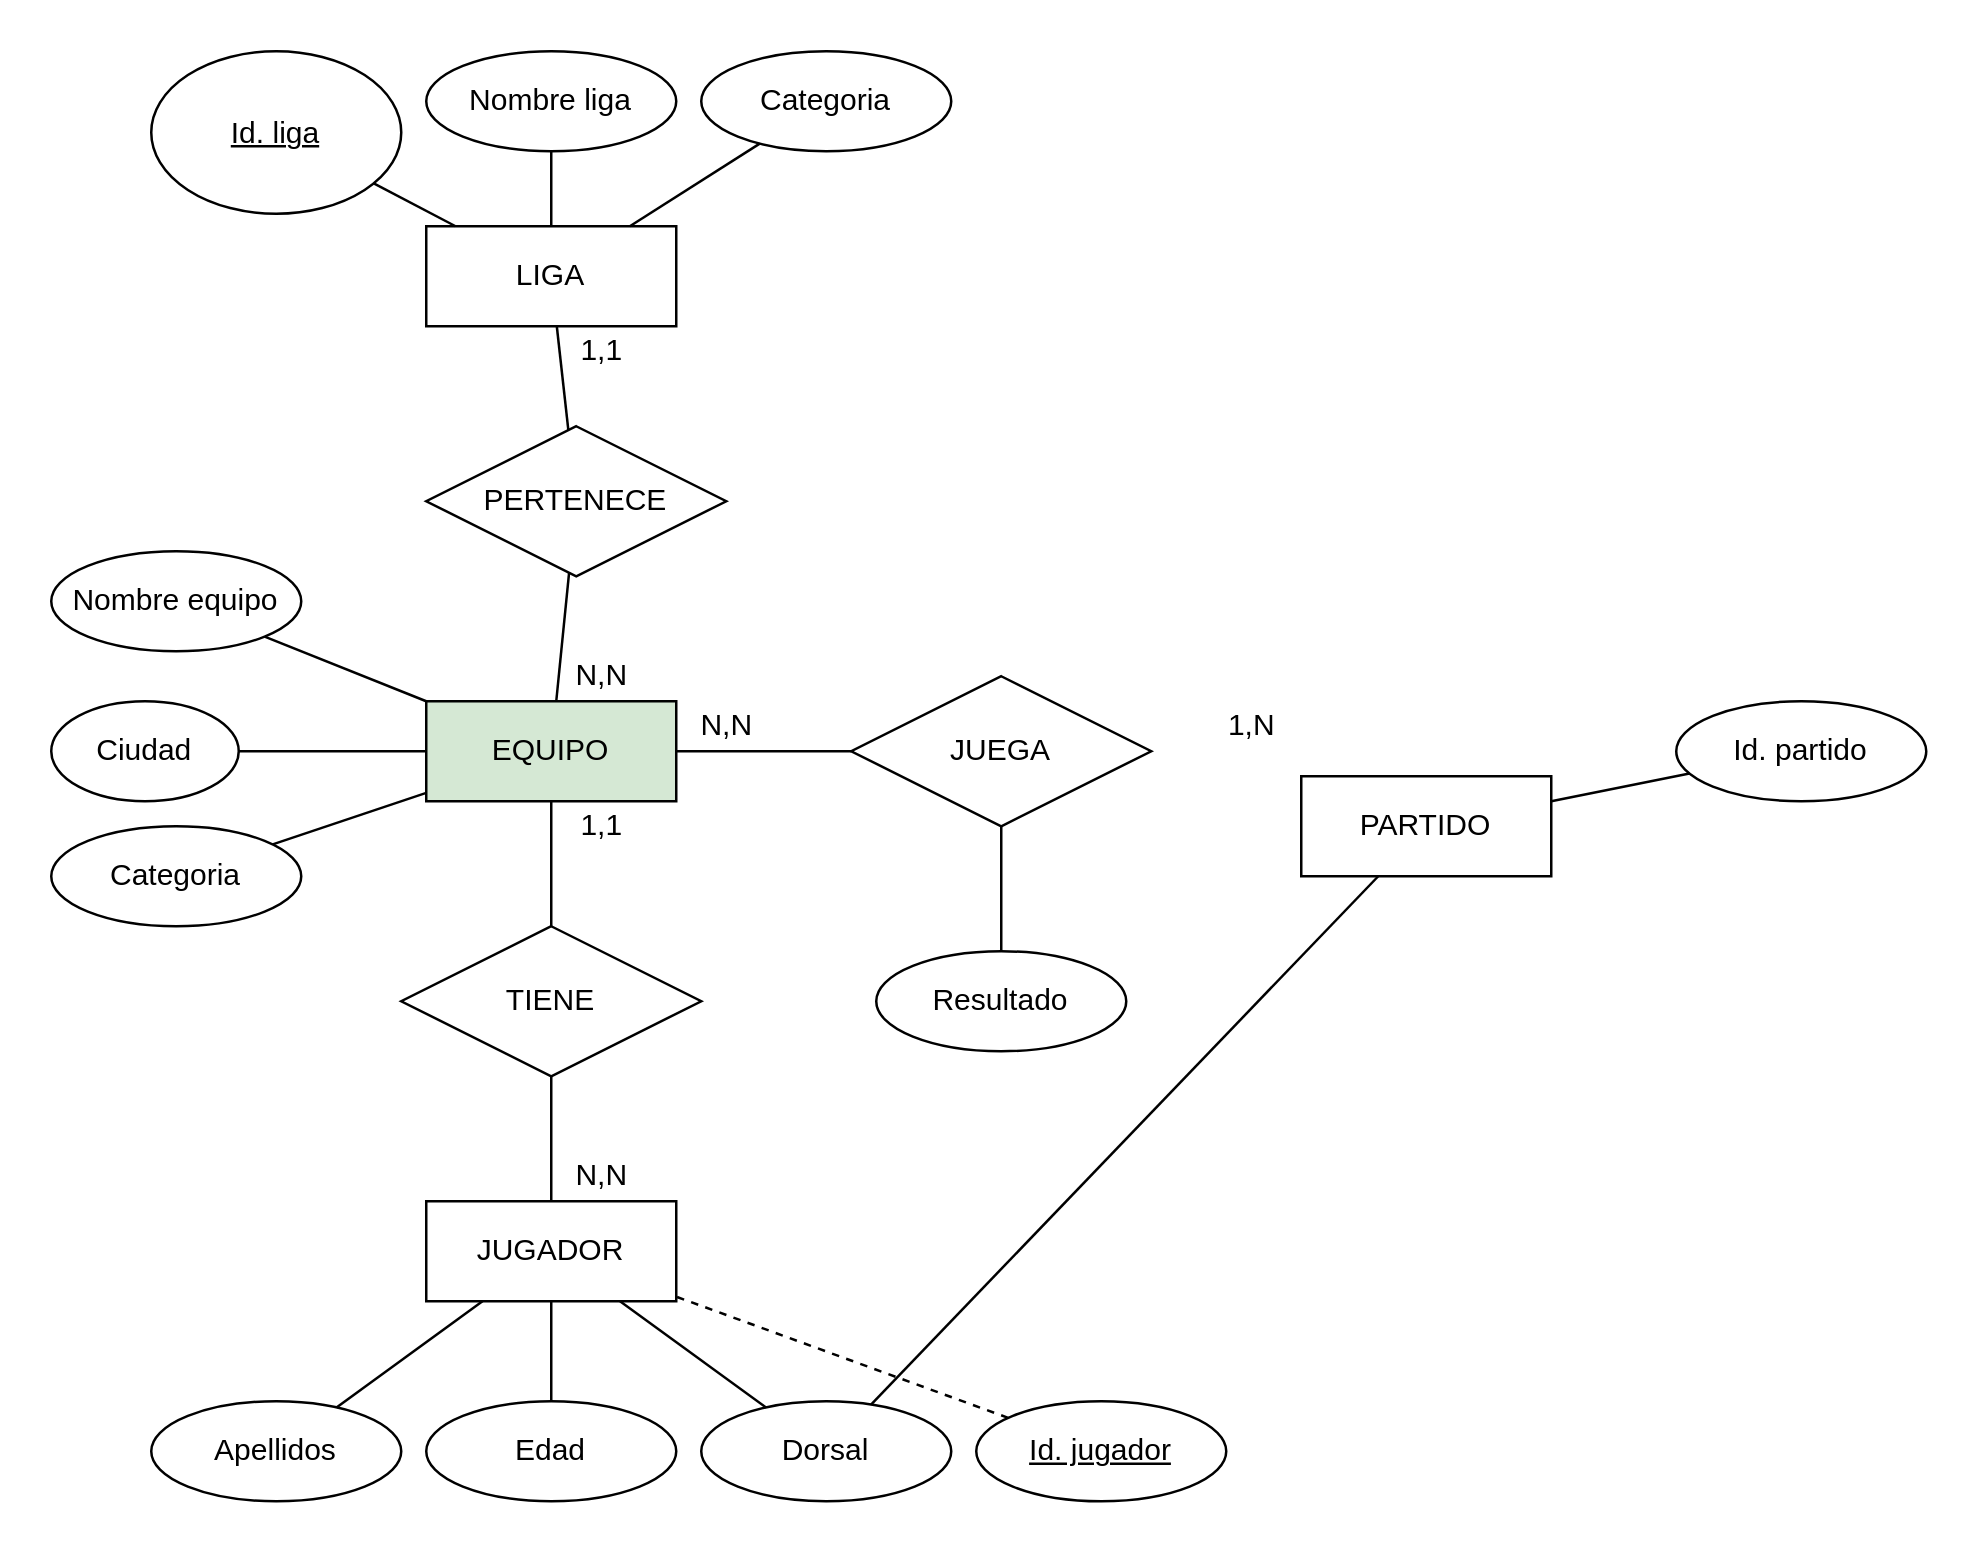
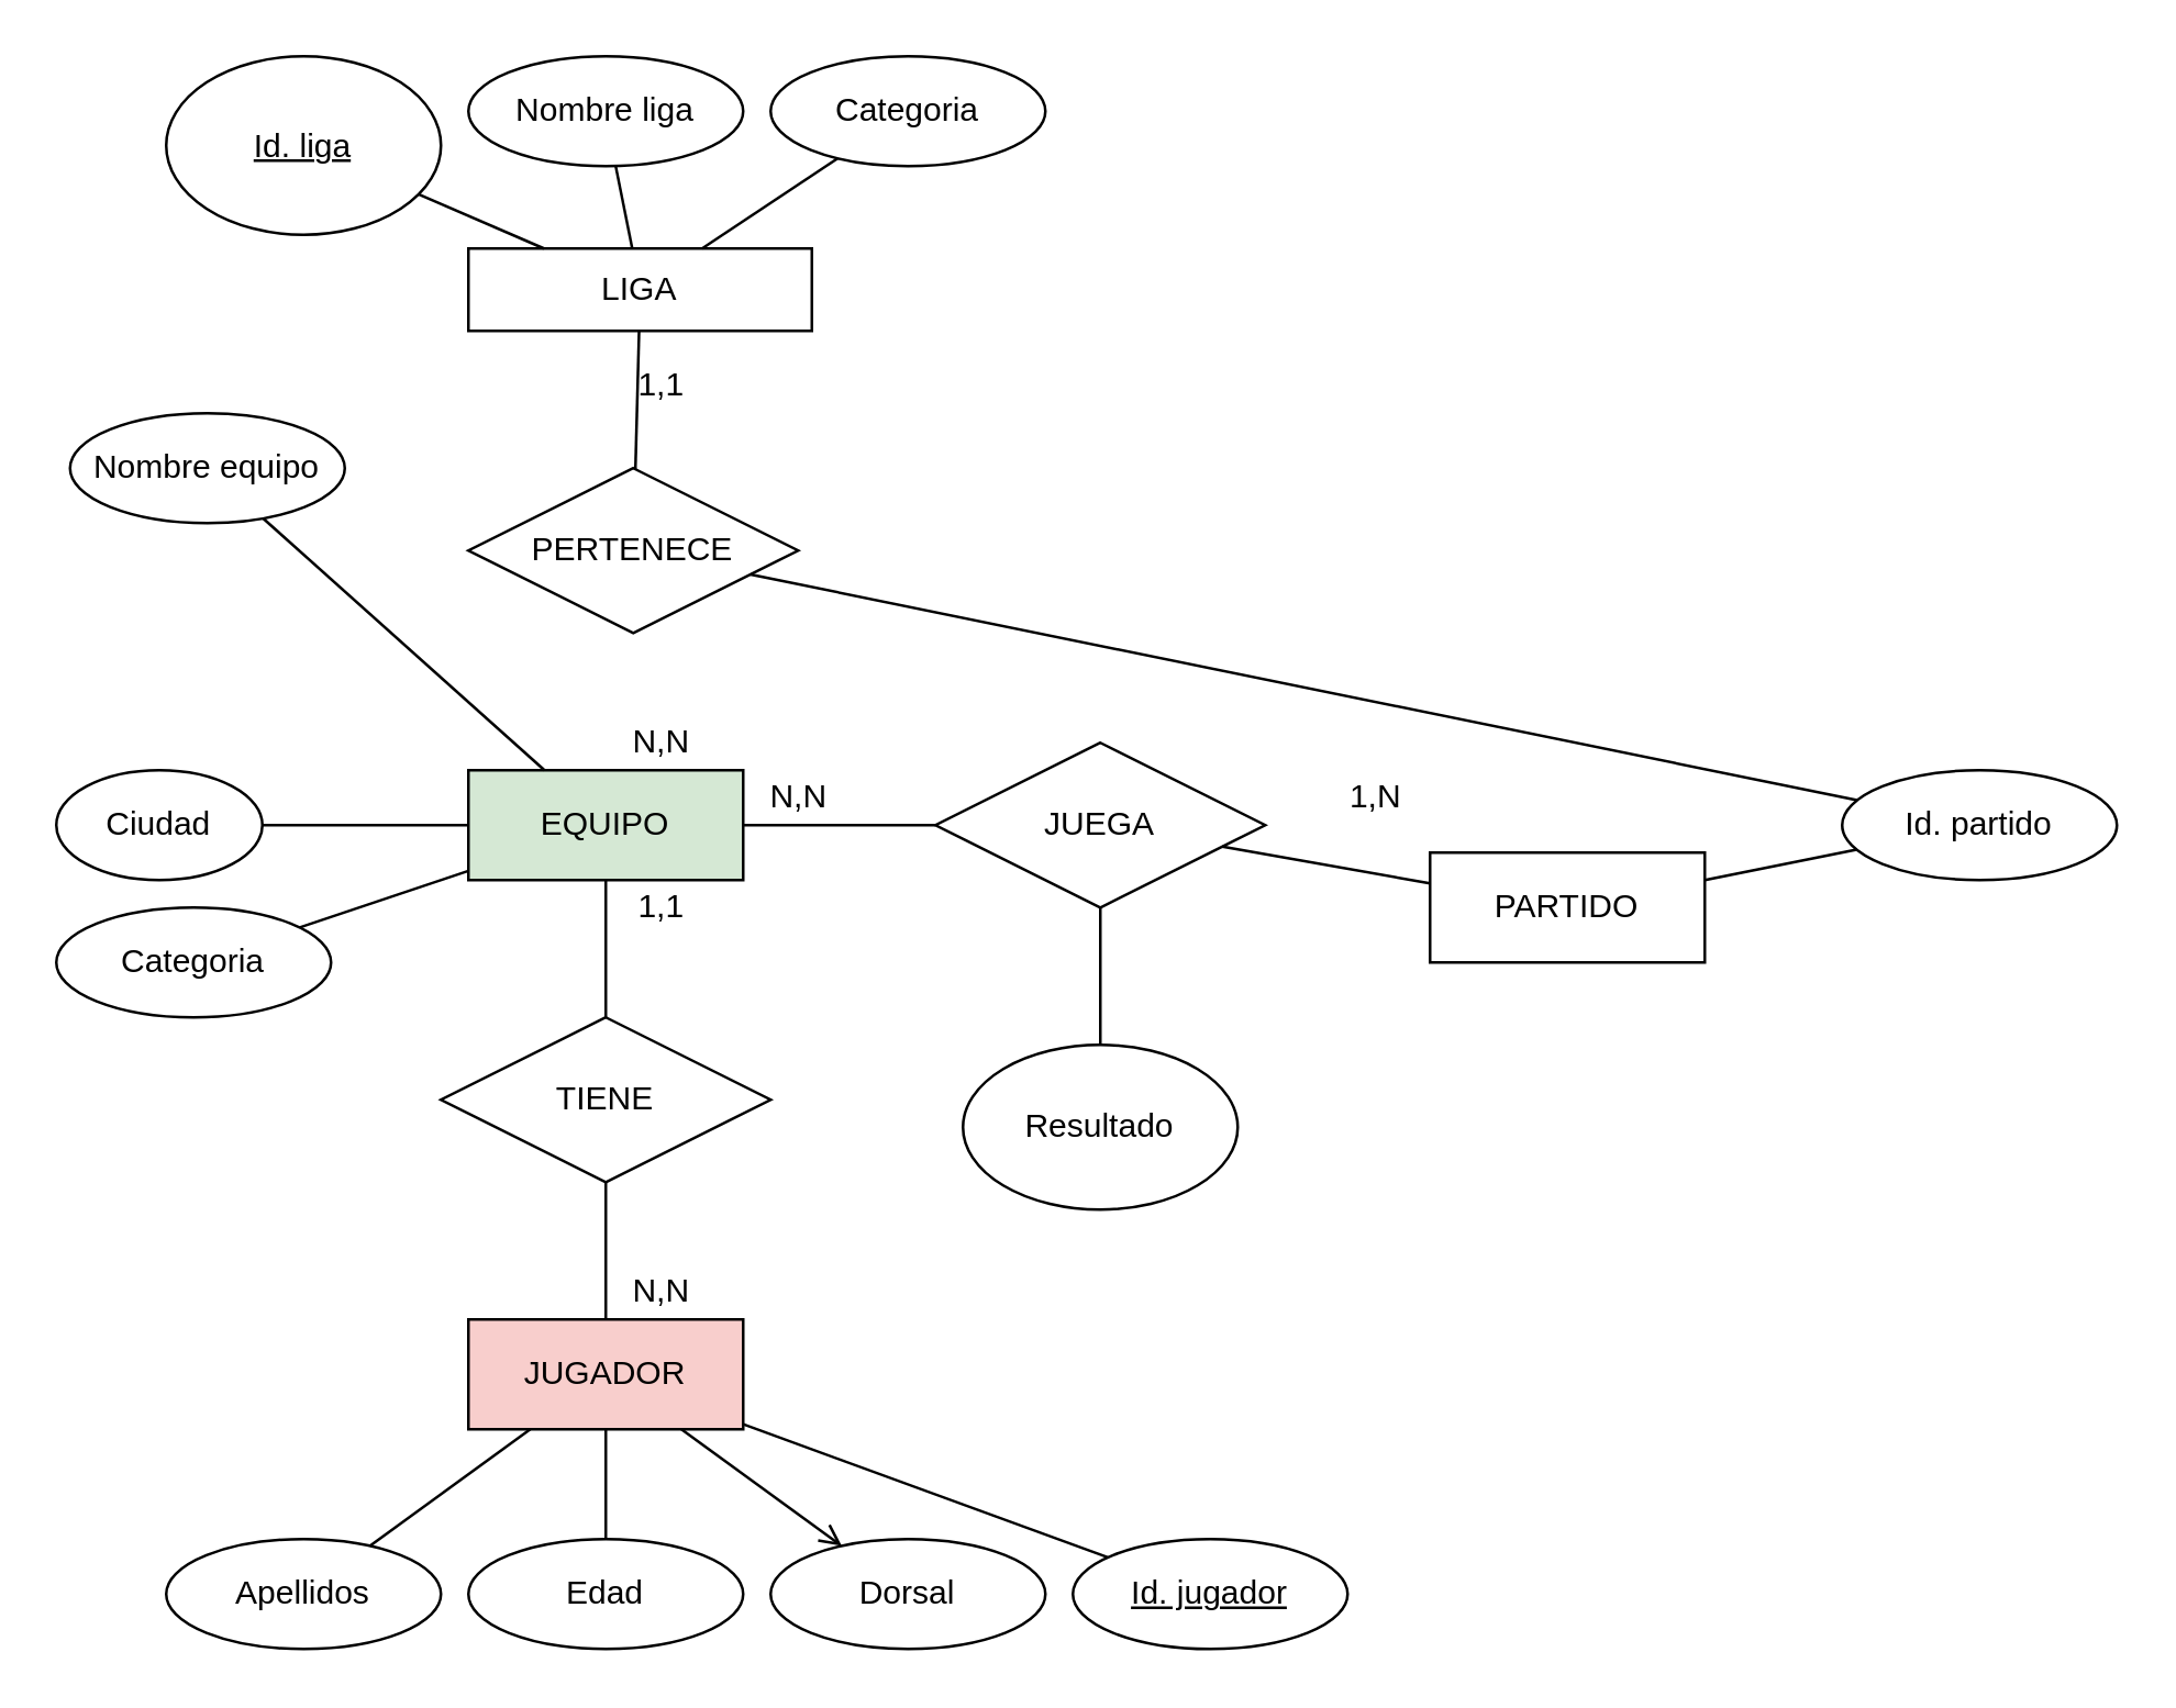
  <mxCell id="0" />
  <mxCell id="1" parent="0" />
  <mxCell id="2" value="EQUIPO" style="whiteSpace=wrap;html=1;align=center;fillColor=#d5e8d4;" vertex="1" parent="1"><mxGeometry x="170" y="280" width="100" height="40" as="geometry" /></mxCell>
- <mxCell id="3" value="JUGADOR" style="whiteSpace=wrap;html=1;align=center;" vertex="1" parent="1"><mxGeometry x="170" y="480" width="100" height="40" as="geometry" /></mxCell>
+ <mxCell id="3" value="JUGADOR" style="whiteSpace=wrap;html=1;align=center;fillColor=#f8cecc;" vertex="1" parent="1"><mxGeometry x="170" y="480" width="100" height="40" as="geometry" /></mxCell>
  <mxCell id="4" value="TIENE" style="shape=rhombus;perimeter=rhombusPerimeter;whiteSpace=wrap;html=1;align=center;" vertex="1" parent="1"><mxGeometry x="160" y="370" width="120" height="60" as="geometry" /></mxCell>
- <mxCell id="5" value="LIGA" style="whiteSpace=wrap;html=1;align=center;" vertex="1" parent="1"><mxGeometry x="170" y="90" width="100" height="40" as="geometry" /></mxCell>
+ <mxCell id="5" value="LIGA" style="whiteSpace=wrap;html=1;align=center;" vertex="1" parent="1"><mxGeometry x="170" y="90" width="125" height="30" as="geometry" /></mxCell>
  <mxCell id="6" value="PERTENECE" style="shape=rhombus;perimeter=rhombusPerimeter;whiteSpace=wrap;html=1;align=center;" vertex="1" parent="1"><mxGeometry x="170" y="170" width="120" height="60" as="geometry" /></mxCell>
  <mxCell id="7" value="JUEGA" style="shape=rhombus;perimeter=rhombusPerimeter;whiteSpace=wrap;html=1;align=center;" vertex="1" parent="1"><mxGeometry x="340" y="270" width="120" height="60" as="geometry" /></mxCell>
  <mxCell id="8" value="PARTIDO" style="whiteSpace=wrap;html=1;align=center;" vertex="1" parent="1"><mxGeometry x="520" y="310" width="100" height="40" as="geometry" /></mxCell>
- <mxCell id="9" value="Resultado" style="ellipse;whiteSpace=wrap;html=1;align=center;" vertex="1" parent="1"><mxGeometry x="350" y="380" width="100" height="40" as="geometry" /></mxCell>
+ <mxCell id="9" value="Resultado" style="ellipse;whiteSpace=wrap;html=1;align=center;" vertex="1" parent="1"><mxGeometry x="350" y="380" width="100" height="60" as="geometry" /></mxCell>
  <mxCell id="10" value="Id. partido" style="ellipse;whiteSpace=wrap;html=1;align=center;" vertex="1" parent="1"><mxGeometry x="670" y="280" width="100" height="40" as="geometry" /></mxCell>
  <mxCell id="11" value="" style="endArrow=none;html=1;rounded=0;" edge="1" parent="1" source="7" target="9"><mxGeometry relative="1" as="geometry"><mxPoint x="350" y="350" as="sourcePoint" /><mxPoint x="510" y="350" as="targetPoint" /></mxGeometry></mxCell>
- <mxCell id="12" value="" style="endArrow=none;html=1;rounded=0;" edge="1" parent="1" source="8" target="20"><mxGeometry relative="1" as="geometry"><mxPoint x="410" y="340" as="sourcePoint" /><mxPoint x="410" y="370" as="targetPoint" /></mxGeometry></mxCell>
+ <mxCell id="12" value="" style="endArrow=none;html=1;rounded=0;" edge="1" parent="1" source="8" target="7"><mxGeometry relative="1" as="geometry"><mxPoint x="410" y="340" as="sourcePoint" /><mxPoint x="410" y="370" as="targetPoint" /></mxGeometry></mxCell>
  <mxCell id="13" value="" style="endArrow=none;html=1;rounded=0;" edge="1" parent="1" source="2" target="7"><mxGeometry relative="1" as="geometry"><mxPoint x="420" y="350" as="sourcePoint" /><mxPoint x="420" y="380" as="targetPoint" /></mxGeometry></mxCell>
  <mxCell id="14" value="" style="endArrow=none;html=1;rounded=0;" edge="1" parent="1" source="2" target="4"><mxGeometry relative="1" as="geometry"><mxPoint x="280" y="310" as="sourcePoint" /><mxPoint x="350" y="310" as="targetPoint" /></mxGeometry></mxCell>
  <mxCell id="15" value="" style="endArrow=none;html=1;rounded=0;" edge="1" parent="1" source="4" target="3"><mxGeometry relative="1" as="geometry"><mxPoint x="290" y="320" as="sourcePoint" /><mxPoint x="360" y="320" as="targetPoint" /></mxGeometry></mxCell>
- <mxCell id="16" value="" style="endArrow=none;html=1;rounded=0;" edge="1" parent="1" source="6" target="2"><mxGeometry relative="1" as="geometry"><mxPoint x="300" y="330" as="sourcePoint" /><mxPoint x="370" y="330" as="targetPoint" /></mxGeometry></mxCell>
+ <mxCell id="16" value="" style="endArrow=none;html=1;rounded=0;" edge="1" parent="1" source="6" target="10"><mxGeometry relative="1" as="geometry"><mxPoint x="300" y="330" as="sourcePoint" /><mxPoint x="370" y="330" as="targetPoint" /></mxGeometry></mxCell>
  <mxCell id="17" value="" style="endArrow=none;html=1;rounded=0;" edge="1" parent="1" source="10" target="8"><mxGeometry relative="1" as="geometry"><mxPoint x="530" y="310" as="sourcePoint" /><mxPoint x="560" y="300" as="targetPoint" /></mxGeometry></mxCell>
  <mxCell id="18" value="Apellidos" style="ellipse;whiteSpace=wrap;html=1;align=center;" vertex="1" parent="1"><mxGeometry x="60" y="560" width="100" height="40" as="geometry" /></mxCell>
  <mxCell id="19" value="Edad" style="ellipse;whiteSpace=wrap;html=1;align=center;" vertex="1" parent="1"><mxGeometry x="170" y="560" width="100" height="40" as="geometry" /></mxCell>
  <mxCell id="20" value="Dorsal" style="ellipse;whiteSpace=wrap;html=1;align=center;" vertex="1" parent="1"><mxGeometry x="280" y="560" width="100" height="40" as="geometry" /></mxCell>
  <mxCell id="21" value="&lt;u&gt;Id. jugador&lt;/u&gt;" style="ellipse;whiteSpace=wrap;html=1;align=center;" vertex="1" parent="1"><mxGeometry x="390" y="560" width="100" height="40" as="geometry" /></mxCell>
  <mxCell id="22" value="" style="endArrow=none;html=1;rounded=0;" edge="1" parent="1" source="19" target="3"><mxGeometry relative="1" as="geometry"><mxPoint x="230" y="440" as="sourcePoint" /><mxPoint x="220" y="500" as="targetPoint" /></mxGeometry></mxCell>
- <mxCell id="23" value="" style="endArrow=none;html=1;rounded=0;" edge="1" parent="1" source="3" target="20"><mxGeometry relative="1" as="geometry"><mxPoint x="240" y="450" as="sourcePoint" /><mxPoint x="240" y="500" as="targetPoint" /></mxGeometry></mxCell>
- <mxCell id="24" value="" style="endArrow=none;html=1;rounded=0;dashed=1;" edge="1" parent="1" source="21" target="3"><mxGeometry relative="1" as="geometry"><mxPoint x="250" y="460" as="sourcePoint" /><mxPoint x="250" y="510" as="targetPoint" /></mxGeometry></mxCell>
+ <mxCell id="23" value="" style="endArrow=open;html=1;rounded=0;" edge="1" parent="1" source="3" target="20"><mxGeometry relative="1" as="geometry"><mxPoint x="240" y="450" as="sourcePoint" /><mxPoint x="240" y="500" as="targetPoint" /></mxGeometry></mxCell>
+ <mxCell id="24" value="" style="endArrow=none;html=1;rounded=0;" edge="1" parent="1" source="21" target="3"><mxGeometry relative="1" as="geometry"><mxPoint x="250" y="460" as="sourcePoint" /><mxPoint x="250" y="510" as="targetPoint" /></mxGeometry></mxCell>
  <mxCell id="25" value="" style="endArrow=none;html=1;rounded=0;" edge="1" parent="1" source="3" target="18"><mxGeometry relative="1" as="geometry"><mxPoint x="260" y="470" as="sourcePoint" /><mxPoint x="260" y="520" as="targetPoint" /></mxGeometry></mxCell>
- <mxCell id="26" value="Nombre equipo" style="ellipse;whiteSpace=wrap;html=1;align=center;" vertex="1" parent="1"><mxGeometry x="20" y="220" width="100" height="40" as="geometry" /></mxCell>
+ <mxCell id="26" value="Nombre equipo" style="ellipse;whiteSpace=wrap;html=1;align=center;" vertex="1" parent="1"><mxGeometry x="25" y="150" width="100" height="40" as="geometry" /></mxCell>
  <mxCell id="27" value="Ciudad" style="ellipse;whiteSpace=wrap;html=1;align=center;" vertex="1" parent="1"><mxGeometry x="20" y="280" width="75" height="40" as="geometry" /></mxCell>
  <mxCell id="28" value="" style="endArrow=none;html=1;rounded=0;" edge="1" parent="1" source="26" target="2"><mxGeometry relative="1" as="geometry"><mxPoint x="230" y="330" as="sourcePoint" /><mxPoint x="230" y="380" as="targetPoint" /></mxGeometry></mxCell>
  <mxCell id="29" value="" style="endArrow=none;html=1;rounded=0;" edge="1" parent="1" source="27" target="2"><mxGeometry relative="1" as="geometry"><mxPoint x="240" y="340" as="sourcePoint" /><mxPoint x="240" y="390" as="targetPoint" /></mxGeometry></mxCell>
  <mxCell id="30" value="Nombre liga" style="ellipse;whiteSpace=wrap;html=1;align=center;" vertex="1" parent="1"><mxGeometry x="170" y="20" width="100" height="40" as="geometry" /></mxCell>
  <mxCell id="31" value="Categoria" style="ellipse;whiteSpace=wrap;html=1;align=center;" vertex="1" parent="1"><mxGeometry x="20" y="330" width="100" height="40" as="geometry" /></mxCell>
  <mxCell id="32" value="" style="endArrow=none;html=1;rounded=0;" edge="1" parent="1" source="31" target="2"><mxGeometry relative="1" as="geometry"><mxPoint x="130" y="310" as="sourcePoint" /><mxPoint x="180" y="310" as="targetPoint" /></mxGeometry></mxCell>
  <mxCell id="33" value="Categoria" style="ellipse;whiteSpace=wrap;html=1;align=center;" vertex="1" parent="1"><mxGeometry x="280" y="20" width="100" height="40" as="geometry" /></mxCell>
  <mxCell id="34" value="" style="endArrow=none;html=1;rounded=0;" edge="1" parent="1" source="5" target="33"><mxGeometry relative="1" as="geometry"><mxPoint x="230" y="190" as="sourcePoint" /><mxPoint x="230" y="140" as="targetPoint" /></mxGeometry></mxCell>
  <mxCell id="35" value="" style="endArrow=none;html=1;rounded=0;" edge="1" parent="1" source="5" target="6"><mxGeometry relative="1" as="geometry"><mxPoint x="230" y="330" as="sourcePoint" /><mxPoint x="230" y="380" as="targetPoint" /></mxGeometry></mxCell>
  <mxCell id="36" value="" style="endArrow=none;html=1;rounded=0;" edge="1" parent="1" source="30" target="5"><mxGeometry relative="1" as="geometry"><mxPoint x="240" y="340" as="sourcePoint" /><mxPoint x="240" y="390" as="targetPoint" /></mxGeometry></mxCell>
  <mxCell id="37" value="&lt;u&gt;Id. liga&lt;/u&gt;" style="ellipse;whiteSpace=wrap;html=1;align=center;" vertex="1" parent="1"><mxGeometry x="60" y="20" width="100" height="65" as="geometry" /></mxCell>
  <mxCell id="38" value="" style="endArrow=none;html=1;rounded=0;" edge="1" parent="1" source="37" target="5"><mxGeometry relative="1" as="geometry"><mxPoint x="130" y="340" as="sourcePoint" /><mxPoint x="110" y="90" as="targetPoint" /></mxGeometry></mxCell>
  <mxCell id="39" value="N,N" style="text;html=1;align=center;verticalAlign=middle;resizable=0;points=[];autosize=1;strokeColor=none;fillColor=none;" vertex="1" parent="1"><mxGeometry x="220" y="460" width="40" height="20" as="geometry" /></mxCell>
  <mxCell id="40" value="1,1" style="text;html=1;align=center;verticalAlign=middle;resizable=0;points=[];autosize=1;strokeColor=none;fillColor=none;" vertex="1" parent="1"><mxGeometry x="225" y="320" width="30" height="20" as="geometry" /></mxCell>
  <mxCell id="41" value="N,N" style="text;html=1;align=center;verticalAlign=middle;resizable=0;points=[];autosize=1;strokeColor=none;fillColor=none;" vertex="1" parent="1"><mxGeometry x="220" y="260" width="40" height="20" as="geometry" /></mxCell>
  <mxCell id="42" value="1,1" style="text;html=1;align=center;verticalAlign=middle;resizable=0;points=[];autosize=1;strokeColor=none;fillColor=none;" vertex="1" parent="1"><mxGeometry x="225" y="130" width="30" height="20" as="geometry" /></mxCell>
  <mxCell id="43" value="N,N" style="text;html=1;align=center;verticalAlign=middle;resizable=0;points=[];autosize=1;strokeColor=none;fillColor=none;" vertex="1" parent="1"><mxGeometry x="270" y="280" width="40" height="20" as="geometry" /></mxCell>
  <mxCell id="44" value="1,N" style="text;html=1;align=center;verticalAlign=middle;resizable=0;points=[];autosize=1;strokeColor=none;fillColor=none;" vertex="1" parent="1"><mxGeometry x="485" y="280" width="30" height="20" as="geometry" /></mxCell>
